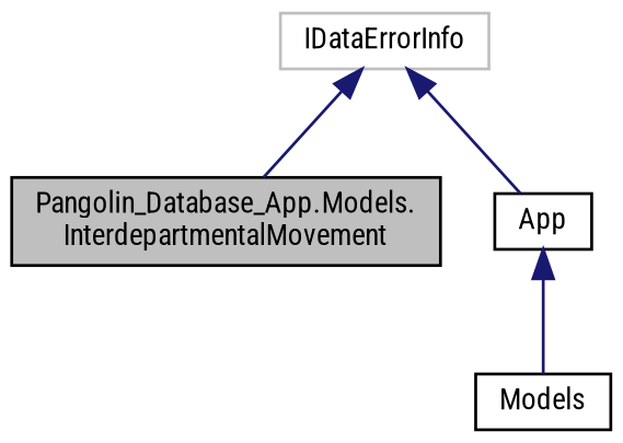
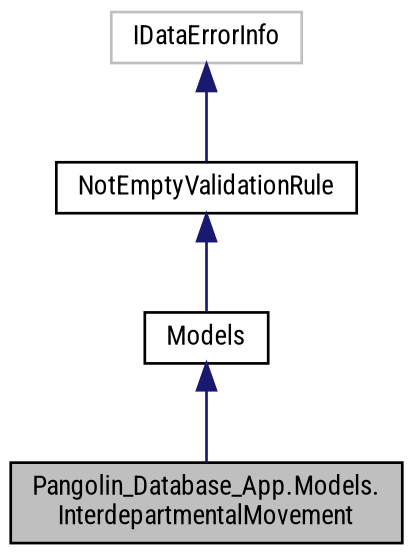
  digraph {
    fontname="Roboto Condensed"
    node [color=black fillcolor=white fontname="Roboto Condensed" fontsize=10 shape=record style=filled]
    edge [color=midnightblue dir=back fontname="Roboto Condensed" fontsize=10 labelfontname=Helvetica labelfontsize=10 style=solid]
    n1 [fillcolor=grey75 fontcolor=black height=0.2 label="Pangolin_Database_App.Models.\lInterdepartmentalMovement" width=0.4]
    n2 [height=0.2 label=Models width=0.4]
-   n3 [height=0.2 label=App width=0.4]
+   n3 [height=0.2 label=NotEmptyValidationRule width=0.4]
    n4 [color=grey75 height=0.2 label=IDataErrorInfo width=0.4]
-   n4 -> n1
+   n2 -> n1
    n3 -> n2
    n4 -> n3
  }
